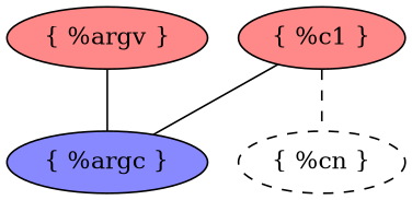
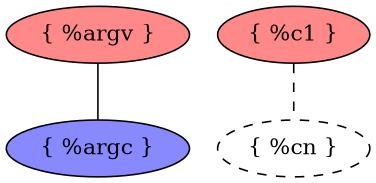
  graph {
    fontname=monospace
    node [fillcolor="#ff8888" style=filled]
    "{ %argv }"
    "{ %c1 }"
    "{ %argc }" [fillcolor="#8888ff"]
    "{ %cn }" [style=dashed fillcolor=""]
    subgraph sub_1 {
      rank=same
      "{ %argv }"
      "{ %c1 }"
    }
    subgraph sub_2 {
      rank=same
      "{ %argc }"
      "{ %cn }"
    }
    "{ %argv }" -- "{ %c1 }" [style=invis]
    "{ %argv }" -- "{ %argc }"
    "{ %argv }" -- "{ %cn }" [style=invis]
-   "{ %c1 }" -- "{ %argc }"
    "{ %c1 }" -- "{ %cn }" [style=dashed]
  }
